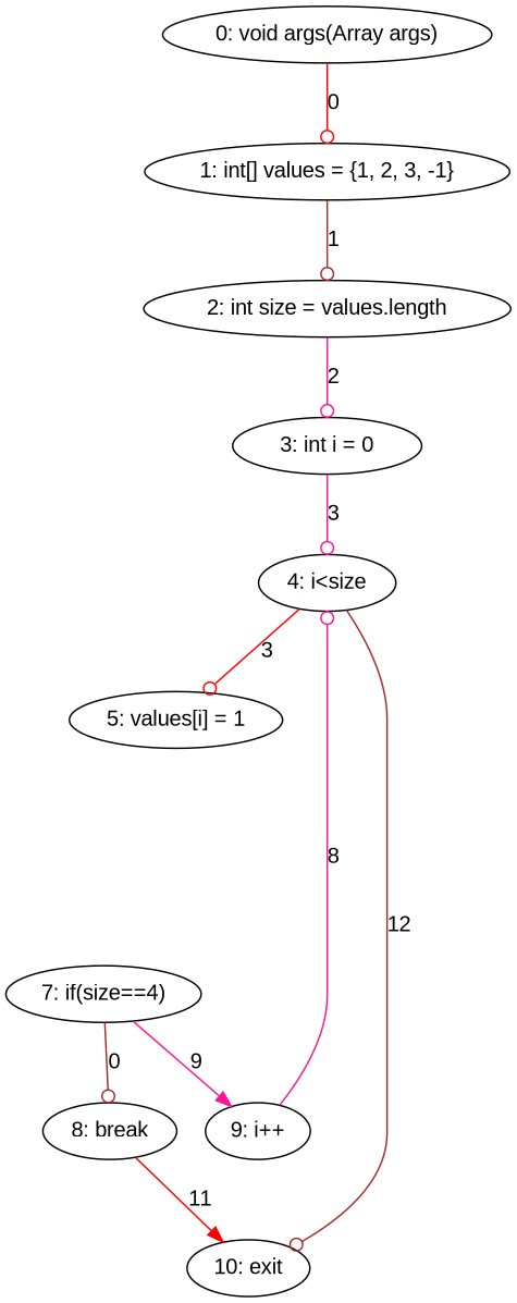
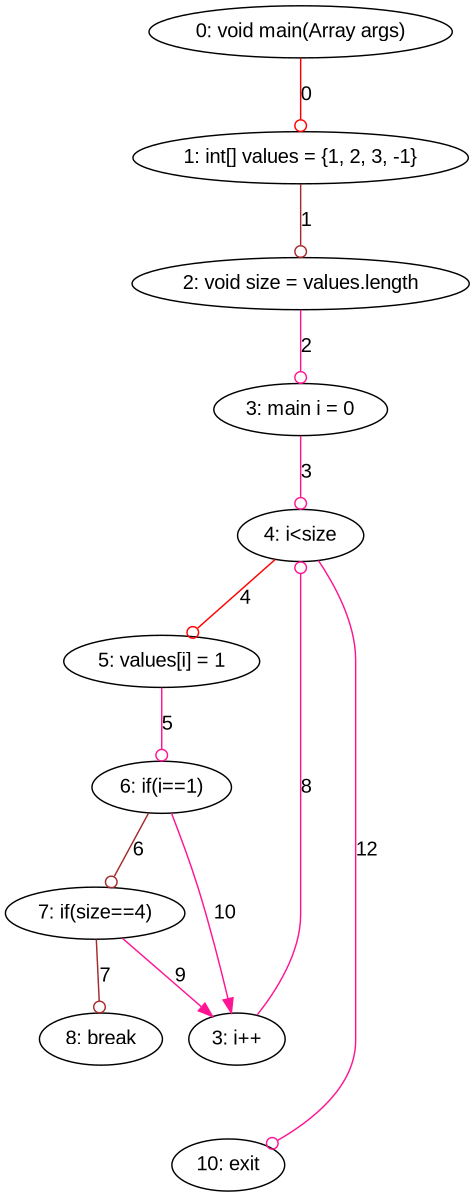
  digraph {
    fontname="Liberation Sans"
    node [fontname="Liberation Sans"]
    edge [arrowhead=odot color=deeppink fontname="Liberation Sans"]
-   n1 [label="0: void args(Array args)"]
+   n1 [label="0: void main(Array args)"]
    n2 [label="1: int[] values = {1, 2, 3, -1}"]
-   n3 [label="2: int size = values.length"]
-   n4 [label="3: int i = 0"]
+   n3 [label="2: void size = values.length"]
+   n4 [label="3: main i = 0"]
    n5 [label="4: i<size"]
    n6 [label="5: values[i] = 1"]
    n7 [label="10: exit"]
+   n8 [label="6: if(i==1)"]
    n9 [label="7: if(size==4)"]
-   n10 [label="9: i++"]
+   n10 [label="3: i++"]
    n11 [label="8: break"]
    n1 -> n2 [color=red label=0]
    n2 -> n3 [color=brown label=1]
    n3 -> n4 [label=2]
    n4 -> n5 [label=3]
-   n5 -> n6 [color=red label=3]
-   n5 -> n7 [color=brown label=12]
+   n5 -> n6 [color=red label=4]
+   n5 -> n7 [label=12]
+   n6 -> n8 [label=5]
+   n8 -> n9 [color=brown label=6]
+   n8 -> n10 [arrowhead=normal label=10]
    n9 -> n10 [arrowhead=normal label=9]
-   n9 -> n11 [color=brown label=0]
+   n9 -> n11 [color=brown label=7]
    n10 -> n5 [label=8]
-   n11 -> n7 [arrowhead=normal color=red label=11]
  }
